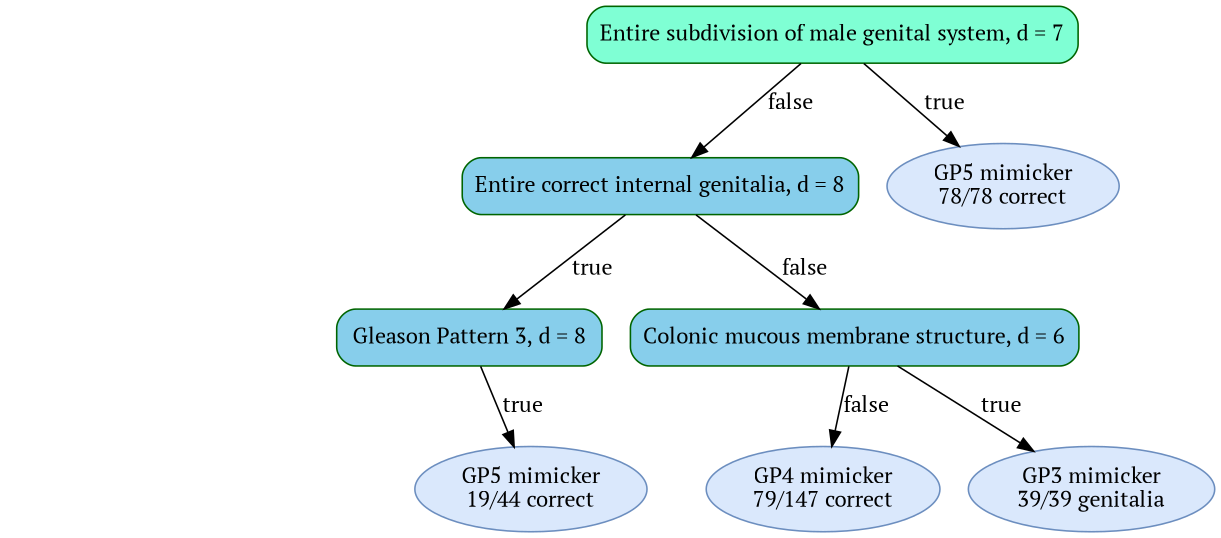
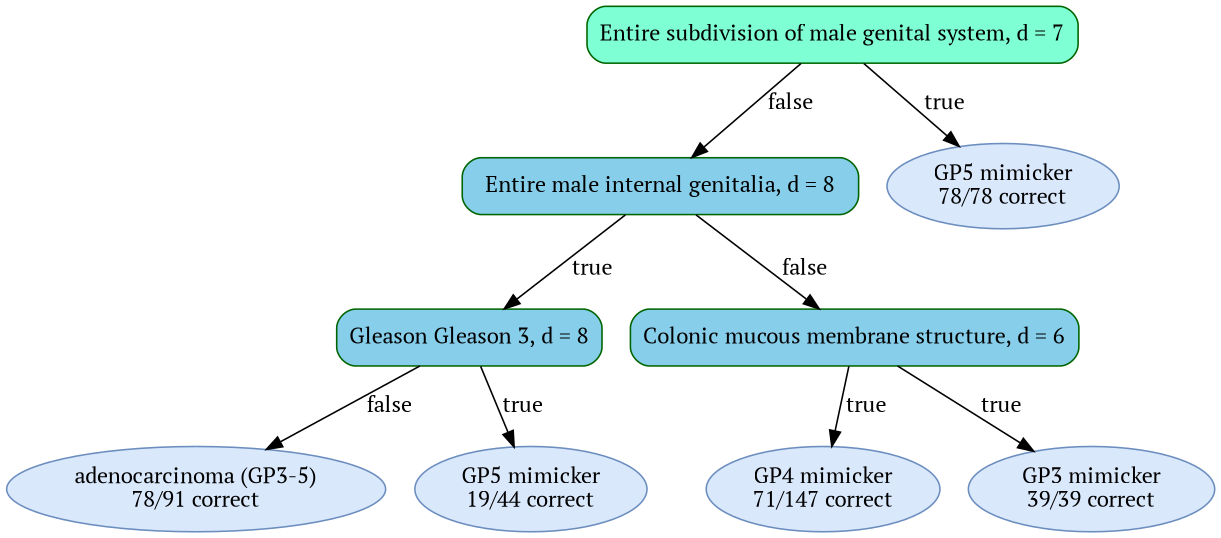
  digraph {
    fontname="PT Serif"
    node [color="#6C8EBF" fillcolor="#DAE8FC" fontname="PT Serif" shape=ellipse style="rounded,filled"]
    edge [fontname="PT Serif"]
    n1 [color=darkgreen fillcolor=aquamarine label="Entire subdivision of male genital system, d = 7" shape=box]
-   n2 [color=darkgreen fillcolor=skyblue label="Entire correct internal genitalia, d = 8" shape=box]
+   n2 [color=darkgreen fillcolor=skyblue label="Entire male internal genitalia, d = 8" shape=box]
    n3 [label=<GP5 mimicker<br/>78/78 correct>]
-   n4 [color=darkgreen fillcolor=skyblue label="Gleason Pattern 3, d = 8" shape=box]
+   n4 [color=darkgreen fillcolor=skyblue label="Gleason Gleason 3, d = 8" shape=box]
    n5 [color=darkgreen fillcolor=skyblue label="Colonic mucous membrane structure, d = 6" shape=box]
+   n6 [label=<adenocarcinoma (GP3-5)<br/>78/91 correct>]
    n7 [label=<GP5 mimicker<br/>19/44 correct>]
-   n8 [label=<GP4 mimicker<br/>79/147 correct>]
-   n9 [label=<GP3 mimicker<br/>39/39 genitalia>]
+   n8 [label=<GP4 mimicker<br/>71/147 correct>]
+   n9 [label=<GP3 mimicker<br/>39/39 correct>]
    n1 -> n2 [label=false]
    n1 -> n3 [label=true]
    n2 -> n4 [label=true]
    n2 -> n5 [label=false]
+   n4 -> n6 [label=false]
    n4 -> n7 [label=true]
-   n5 -> n8 [label=false]
+   n5 -> n8 [label=true]
    n5 -> n9 [label=true]
  }
